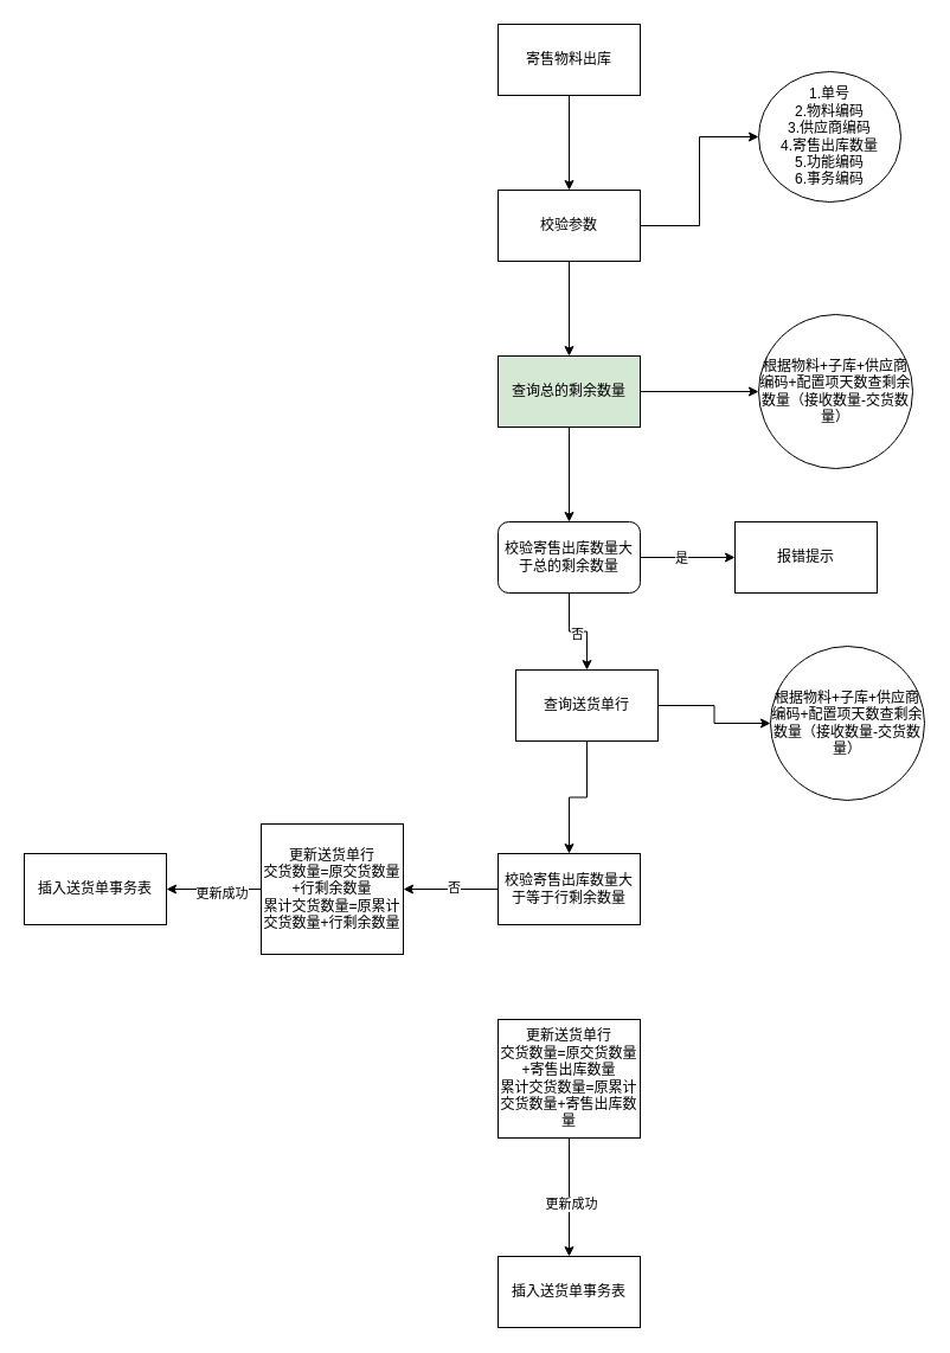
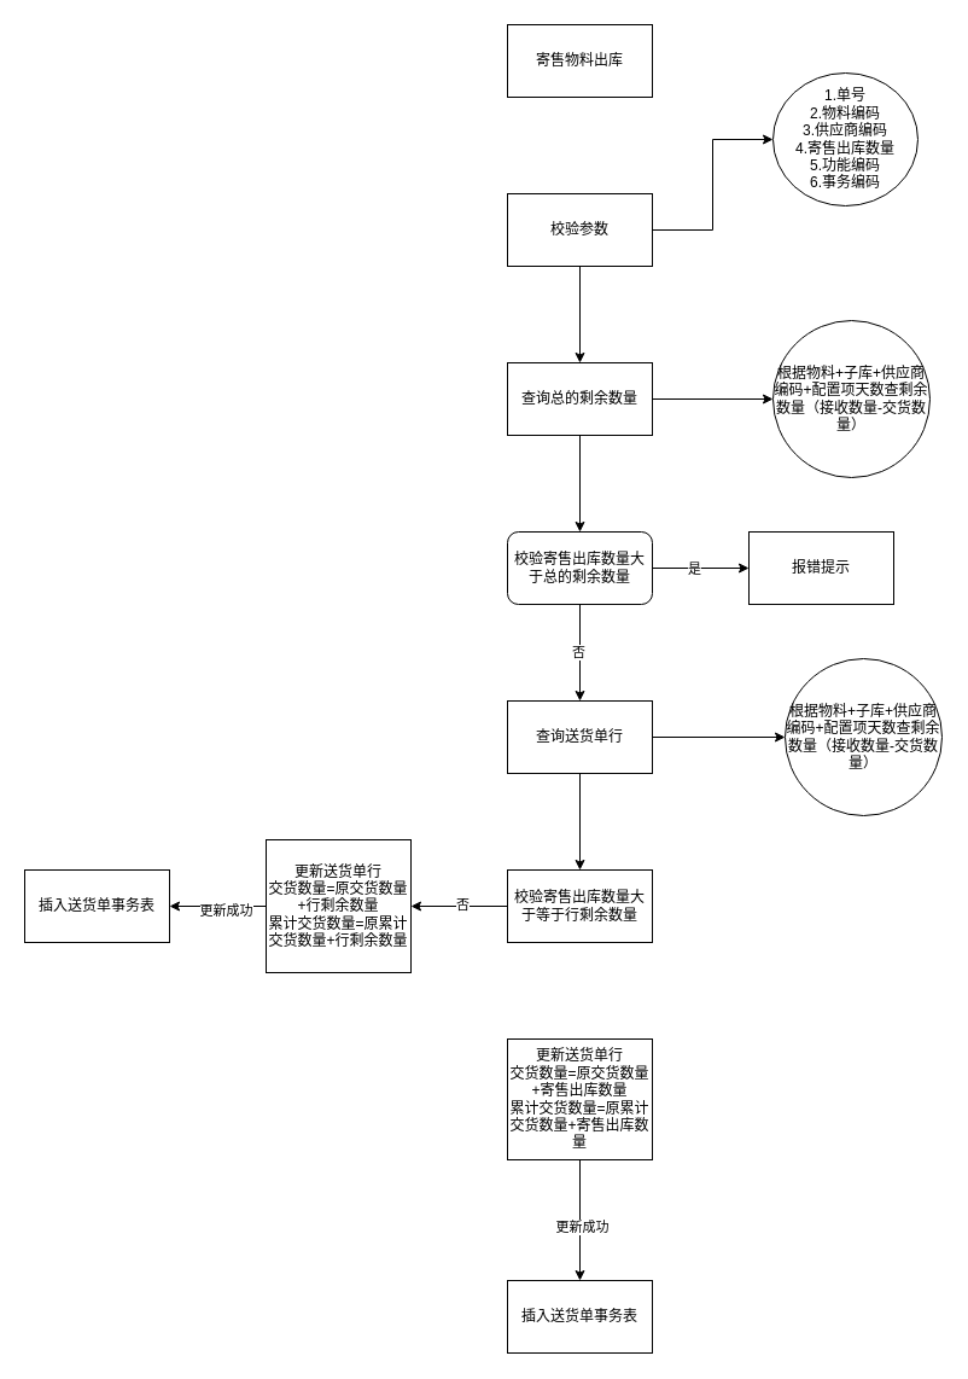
  <mxCell id="0" />
  <mxCell id="1" parent="0" />
- <mxCell id="2" value="" style="edgeStyle=orthogonalEdgeStyle;rounded=0;orthogonalLoop=1;jettySize=auto;html=1;" edge="1" parent="1" source="3" target="6"><mxGeometry relative="1" as="geometry" /></mxCell>
  <mxCell id="3" value="寄售物料出库" style="rounded=0;whiteSpace=wrap;html=1;" vertex="1" parent="1"><mxGeometry x="420" y="20" width="120" height="60" as="geometry" /></mxCell>
  <mxCell id="4" value="" style="edgeStyle=orthogonalEdgeStyle;rounded=0;orthogonalLoop=1;jettySize=auto;html=1;" edge="1" parent="1" source="6" target="7"><mxGeometry relative="1" as="geometry" /></mxCell>
  <mxCell id="5" value="" style="edgeStyle=orthogonalEdgeStyle;rounded=0;orthogonalLoop=1;jettySize=auto;html=1;" edge="1" parent="1" source="6" target="10"><mxGeometry relative="1" as="geometry" /></mxCell>
  <mxCell id="6" value="校验参数" style="whiteSpace=wrap;html=1;rounded=0;" vertex="1" parent="1"><mxGeometry x="420" y="160" width="120" height="60" as="geometry" /></mxCell>
  <mxCell id="7" value="1.单号&lt;div&gt;2.物料编码&lt;/div&gt;&lt;div&gt;3.供应商编码&lt;/div&gt;&lt;div&gt;4.寄售出库数量&lt;/div&gt;&lt;div&gt;5.功能编码&lt;/div&gt;&lt;div&gt;6.事务编码&lt;/div&gt;" style="ellipse;whiteSpace=wrap;html=1;rounded=0;" vertex="1" parent="1"><mxGeometry x="640" y="60" width="120" height="110" as="geometry" /></mxCell>
  <mxCell id="8" value="" style="edgeStyle=orthogonalEdgeStyle;rounded=0;orthogonalLoop=1;jettySize=auto;html=1;" edge="1" parent="1" source="10" target="11"><mxGeometry relative="1" as="geometry" /></mxCell>
  <mxCell id="9" value="" style="edgeStyle=orthogonalEdgeStyle;rounded=0;orthogonalLoop=1;jettySize=auto;html=1;" edge="1" parent="1" source="10" target="16"><mxGeometry relative="1" as="geometry" /></mxCell>
- <mxCell id="10" value="查询总的剩余数量" style="whiteSpace=wrap;html=1;rounded=0;fillColor=#d5e8d4;" vertex="1" parent="1"><mxGeometry x="420" y="300" width="120" height="60" as="geometry" /></mxCell>
+ <mxCell id="10" value="查询总的剩余数量" style="whiteSpace=wrap;html=1;rounded=0;" vertex="1" parent="1"><mxGeometry x="420" y="300" width="120" height="60" as="geometry" /></mxCell>
  <mxCell id="11" value="根据物料+子库+供应商编码+配置项天数查剩余数量（接收数量-交货数量）" style="ellipse;whiteSpace=wrap;html=1;rounded=0;" vertex="1" parent="1"><mxGeometry x="640" y="265" width="130" height="130" as="geometry" /></mxCell>
  <mxCell id="12" value="" style="edgeStyle=orthogonalEdgeStyle;rounded=0;orthogonalLoop=1;jettySize=auto;html=1;" edge="1" parent="1" source="16" target="17"><mxGeometry relative="1" as="geometry" /></mxCell>
  <mxCell id="13" value="是" style="edgeLabel;html=1;align=center;verticalAlign=middle;resizable=0;points=[];" vertex="1" connectable="0" parent="12"><mxGeometry x="-0.15" y="-5" relative="1" as="geometry"><mxPoint y="-5" as="offset" /></mxGeometry></mxCell>
  <mxCell id="14" value="" style="edgeStyle=orthogonalEdgeStyle;rounded=0;orthogonalLoop=1;jettySize=auto;html=1;" edge="1" parent="1" source="16" target="19"><mxGeometry relative="1" as="geometry" /></mxCell>
  <mxCell id="15" value="否" style="edgeLabel;html=1;align=center;verticalAlign=middle;resizable=0;points=[];" vertex="1" connectable="0" parent="14"><mxGeometry x="-0.025" y="-2" relative="1" as="geometry"><mxPoint as="offset" /></mxGeometry></mxCell>
  <mxCell id="16" value="校验寄售出库数量大于总的剩余数量" style="whiteSpace=wrap;html=1;rounded=1;" vertex="1" parent="1"><mxGeometry x="420" y="440" width="120" height="60" as="geometry" /></mxCell>
  <mxCell id="17" value="报错提示" style="whiteSpace=wrap;html=1;rounded=0;" vertex="1" parent="1"><mxGeometry x="620" y="440" width="120" height="60" as="geometry" /></mxCell>
  <mxCell id="18" value="" style="edgeStyle=orthogonalEdgeStyle;rounded=0;orthogonalLoop=1;jettySize=auto;html=1;" edge="1" parent="1" source="19" target="24"><mxGeometry relative="1" as="geometry" /></mxCell>
- <mxCell id="19" value="查询送货单行" style="whiteSpace=wrap;html=1;rounded=0;" vertex="1" parent="1"><mxGeometry x="435" y="565" width="120" height="60" as="geometry" /></mxCell>
+ <mxCell id="19" value="查询送货单行" style="whiteSpace=wrap;html=1;rounded=0;" vertex="1" parent="1"><mxGeometry x="420" y="580" width="120" height="60" as="geometry" /></mxCell>
  <mxCell id="20" value="" style="edgeStyle=orthogonalEdgeStyle;rounded=0;orthogonalLoop=1;jettySize=auto;html=1;" edge="1" parent="1" target="21" source="19"><mxGeometry relative="1" as="geometry"><mxPoint x="550" y="610" as="sourcePoint" /></mxGeometry></mxCell>
  <mxCell id="21" value="根据物料+子库+供应商编码+配置项天数查剩余数量（接收数量-交货数量）" style="ellipse;whiteSpace=wrap;html=1;rounded=0;" vertex="1" parent="1"><mxGeometry x="650" y="545" width="130" height="130" as="geometry" /></mxCell>
  <mxCell id="22" value="" style="edgeStyle=orthogonalEdgeStyle;rounded=0;orthogonalLoop=1;jettySize=auto;html=1;" edge="1" parent="1" source="24" target="31"><mxGeometry relative="1" as="geometry" /></mxCell>
  <mxCell id="23" value="否" style="edgeLabel;html=1;align=center;verticalAlign=middle;resizable=0;points=[];" vertex="1" connectable="0" parent="22"><mxGeometry x="-0.05" y="-2" relative="1" as="geometry"><mxPoint as="offset" /></mxGeometry></mxCell>
  <mxCell id="24" value="校验寄售出库数量大于等于行剩余数量" style="whiteSpace=wrap;html=1;rounded=0;" vertex="1" parent="1"><mxGeometry x="420" y="720" width="120" height="60" as="geometry" /></mxCell>
  <mxCell id="25" value="" style="edgeStyle=orthogonalEdgeStyle;rounded=0;orthogonalLoop=1;jettySize=auto;html=1;" edge="1" parent="1" source="27" target="28"><mxGeometry relative="1" as="geometry" /></mxCell>
  <mxCell id="26" value="更新成功" style="edgeLabel;html=1;align=center;verticalAlign=middle;resizable=0;points=[];" vertex="1" connectable="0" parent="25"><mxGeometry x="0.1" y="1" relative="1" as="geometry"><mxPoint as="offset" /></mxGeometry></mxCell>
  <mxCell id="27" value="更新送货单行&lt;div&gt;交货数量=原交货数量+寄售出库数量&lt;/div&gt;&lt;div&gt;累计交货数量=原累计交货数量+寄售出库数量&lt;/div&gt;" style="whiteSpace=wrap;html=1;rounded=0;" vertex="1" parent="1"><mxGeometry x="420" y="860" width="120" height="100" as="geometry" /></mxCell>
  <mxCell id="28" value="插入送货单事务表" style="whiteSpace=wrap;html=1;rounded=0;" vertex="1" parent="1"><mxGeometry x="420" y="1060" width="120" height="60" as="geometry" /></mxCell>
  <mxCell id="29" value="" style="edgeStyle=orthogonalEdgeStyle;rounded=0;orthogonalLoop=1;jettySize=auto;html=1;" edge="1" parent="1" source="31" target="32"><mxGeometry relative="1" as="geometry" /></mxCell>
  <mxCell id="30" value="更新成功" style="edgeLabel;html=1;align=center;verticalAlign=middle;resizable=0;points=[];" vertex="1" connectable="0" parent="29"><mxGeometry x="-0.15" y="3" relative="1" as="geometry"><mxPoint as="offset" /></mxGeometry></mxCell>
  <mxCell id="31" value="更新送货单行&lt;div&gt;交货数量=原交货数量+行剩余数量&lt;/div&gt;&lt;div&gt;累计交货数量=原累计交货数量+&lt;span style=&quot;background-color: transparent; color: light-dark(rgb(0, 0, 0), rgb(255, 255, 255));&quot;&gt;行剩余数量&lt;/span&gt;&lt;/div&gt;" style="whiteSpace=wrap;html=1;rounded=0;" vertex="1" parent="1"><mxGeometry x="220" y="695" width="120" height="110" as="geometry" /></mxCell>
  <mxCell id="32" value="插入送货单事务表" style="whiteSpace=wrap;html=1;rounded=0;" vertex="1" parent="1"><mxGeometry x="20" y="720" width="120" height="60" as="geometry" /></mxCell>
